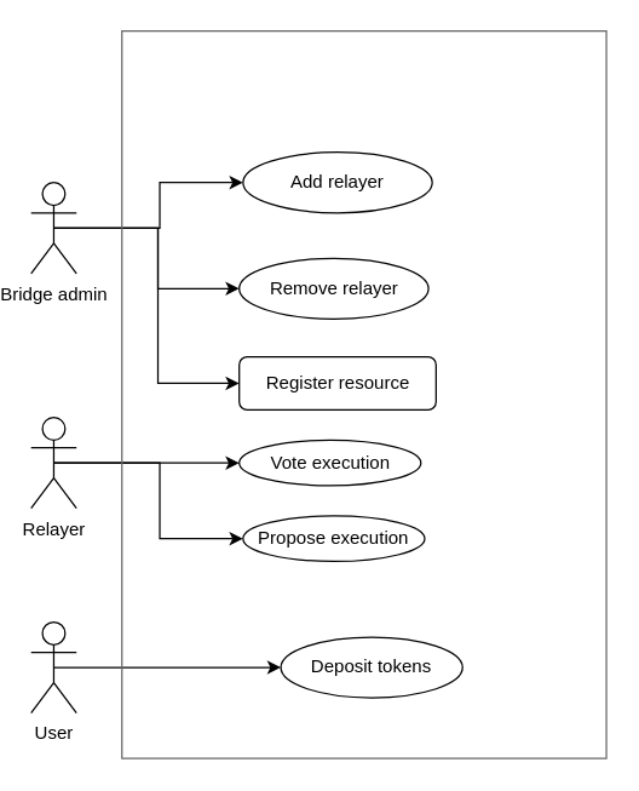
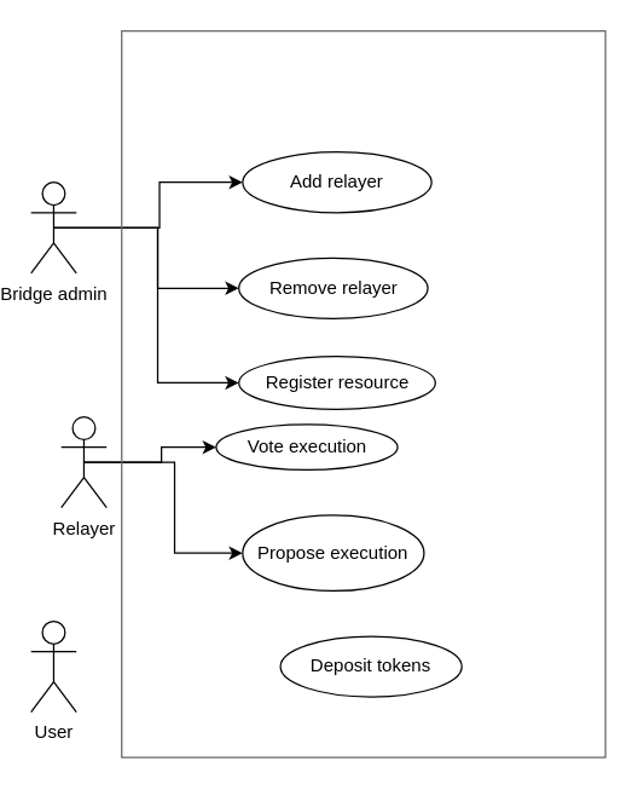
  <mxCell id="0" />
  <mxCell id="1" parent="0" />
- <mxCell id="2" style="edgeStyle=orthogonalEdgeStyle;rounded=0;orthogonalLoop=1;jettySize=auto;html=1;exitX=0.5;exitY=0.5;exitDx=0;exitDy=0;exitPerimeter=0;entryX=0;entryY=0.5;entryDx=0;entryDy=0;" edge="1" parent="1" source="3" target="14"><mxGeometry relative="1" as="geometry" /></mxCell>
  <mxCell id="3" value="&lt;div&gt;User&lt;/div&gt;" style="shape=umlActor;verticalLabelPosition=bottom;verticalAlign=top;html=1;outlineConnect=0;" vertex="1" parent="1"><mxGeometry x="20" y="410" width="30" height="60" as="geometry" /></mxCell>
  <mxCell id="4" style="edgeStyle=orthogonalEdgeStyle;rounded=0;orthogonalLoop=1;jettySize=auto;html=1;exitX=0.5;exitY=0.5;exitDx=0;exitDy=0;exitPerimeter=0;entryX=0;entryY=0.5;entryDx=0;entryDy=0;" edge="1" parent="1" source="6" target="17"><mxGeometry relative="1" as="geometry" /></mxCell>
  <mxCell id="5" style="edgeStyle=orthogonalEdgeStyle;rounded=0;orthogonalLoop=1;jettySize=auto;html=1;exitX=0.5;exitY=0.5;exitDx=0;exitDy=0;exitPerimeter=0;entryX=0;entryY=0.5;entryDx=0;entryDy=0;" edge="1" parent="1" source="6" target="16"><mxGeometry relative="1" as="geometry" /></mxCell>
- <mxCell id="6" value="&lt;div&gt;Relayer&lt;/div&gt;" style="shape=umlActor;verticalLabelPosition=bottom;verticalAlign=top;html=1;outlineConnect=0;" vertex="1" parent="1"><mxGeometry x="20" y="275" width="30" height="60" as="geometry" /></mxCell>
+ <mxCell id="6" value="&lt;div&gt;Relayer&lt;/div&gt;" style="shape=umlActor;verticalLabelPosition=bottom;verticalAlign=top;html=1;outlineConnect=0;" vertex="1" parent="1"><mxGeometry x="40" y="275" width="30" height="60" as="geometry" /></mxCell>
  <mxCell id="7" style="edgeStyle=orthogonalEdgeStyle;rounded=0;orthogonalLoop=1;jettySize=auto;html=1;exitX=0.5;exitY=0.5;exitDx=0;exitDy=0;exitPerimeter=0;entryX=0;entryY=0.5;entryDx=0;entryDy=0;" edge="1" parent="1" source="10" target="12"><mxGeometry relative="1" as="geometry" /></mxCell>
  <mxCell id="8" style="edgeStyle=orthogonalEdgeStyle;rounded=0;orthogonalLoop=1;jettySize=auto;html=1;exitX=0.5;exitY=0.5;exitDx=0;exitDy=0;exitPerimeter=0;entryX=0;entryY=0.5;entryDx=0;entryDy=0;" edge="1" parent="1" source="10" target="13"><mxGeometry relative="1" as="geometry" /></mxCell>
  <mxCell id="9" style="edgeStyle=orthogonalEdgeStyle;rounded=0;orthogonalLoop=1;jettySize=auto;html=1;exitX=0.5;exitY=0.5;exitDx=0;exitDy=0;exitPerimeter=0;entryX=0;entryY=0.5;entryDx=0;entryDy=0;" edge="1" parent="1" source="10" target="15"><mxGeometry relative="1" as="geometry" /></mxCell>
  <mxCell id="10" value="&lt;div&gt;Bridge admin&lt;/div&gt;" style="shape=umlActor;verticalLabelPosition=bottom;verticalAlign=top;html=1;outlineConnect=0;" vertex="1" parent="1"><mxGeometry x="20" y="120" width="30" height="60" as="geometry" /></mxCell>
  <mxCell id="11" value="" style="rounded=0;whiteSpace=wrap;html=1;fillColor=none;fontColor=#333333;strokeColor=#666666;" vertex="1" parent="1"><mxGeometry x="80" y="20" width="320" height="480" as="geometry" /></mxCell>
  <mxCell id="12" value="&lt;div&gt;Add relayer&lt;/div&gt;" style="ellipse;whiteSpace=wrap;html=1;" vertex="1" parent="1"><mxGeometry x="160" y="100" width="125" height="40" as="geometry" /></mxCell>
  <mxCell id="13" value="Remove relayer" style="ellipse;whiteSpace=wrap;html=1;" vertex="1" parent="1"><mxGeometry x="157.5" y="170" width="125" height="40" as="geometry" /></mxCell>
  <mxCell id="14" value="&lt;div&gt;Deposit tokens&lt;/div&gt;" style="ellipse;whiteSpace=wrap;html=1;" vertex="1" parent="1"><mxGeometry x="185" y="420" width="120" height="40" as="geometry" /></mxCell>
- <mxCell id="15" value="&lt;div&gt;Register resource&lt;/div&gt;" style="whiteSpace=wrap;html=1;rounded=1;" vertex="1" parent="1"><mxGeometry x="157.5" y="235" width="130" height="35" as="geometry" /></mxCell>
- <mxCell id="16" value="&lt;div&gt;Propose execution&lt;/div&gt;" style="ellipse;whiteSpace=wrap;html=1;fillColor=none;" vertex="1" parent="1"><mxGeometry x="160" y="340" width="120" height="30" as="geometry" /></mxCell>
- <mxCell id="17" value="&lt;div&gt;Vote execution&lt;/div&gt;" style="ellipse;whiteSpace=wrap;html=1;fillColor=none;" vertex="1" parent="1"><mxGeometry x="157.5" y="290" width="120" height="30" as="geometry" /></mxCell>
+ <mxCell id="15" value="&lt;div&gt;Register resource&lt;/div&gt;" style="ellipse;whiteSpace=wrap;html=1;" vertex="1" parent="1"><mxGeometry x="157.5" y="235" width="130" height="35" as="geometry" /></mxCell>
+ <mxCell id="16" value="&lt;div&gt;Propose execution&lt;/div&gt;" style="ellipse;whiteSpace=wrap;html=1;fillColor=none;" vertex="1" parent="1"><mxGeometry x="160" y="340" width="120" height="50" as="geometry" /></mxCell>
+ <mxCell id="17" value="&lt;div&gt;Vote execution&lt;/div&gt;" style="ellipse;whiteSpace=wrap;html=1;fillColor=none;" vertex="1" parent="1"><mxGeometry x="142.5" y="280" width="120" height="30" as="geometry" /></mxCell>
